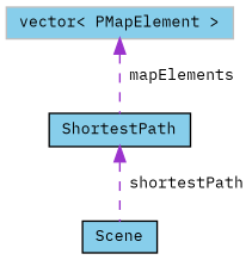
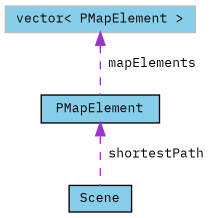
  digraph {
    fontname="IBM Plex Mono"
    node [color=black fillcolor=skyblue fontname="IBM Plex Mono" fontsize=10 shape=record style=filled]
    edge [color=darkorchid3 dir=back fontname="IBM Plex Mono" fontsize=10 labelfontname=Helvetica labelfontsize=10 style=dashed]
    n1 [fontcolor=black height=0.2 label=Scene width=0.4]
-   n2 [height=0.2 label=ShortestPath width=0.4]
+   n2 [height=0.2 label=PMapElement width=0.4]
    n3 [color=grey75 height=0.2 label="vector\< PMapElement \>" width=0.4]
    n2 -> n1 [label=" shortestPath"]
    n3 -> n2 [label=" mapElements"]
  }
